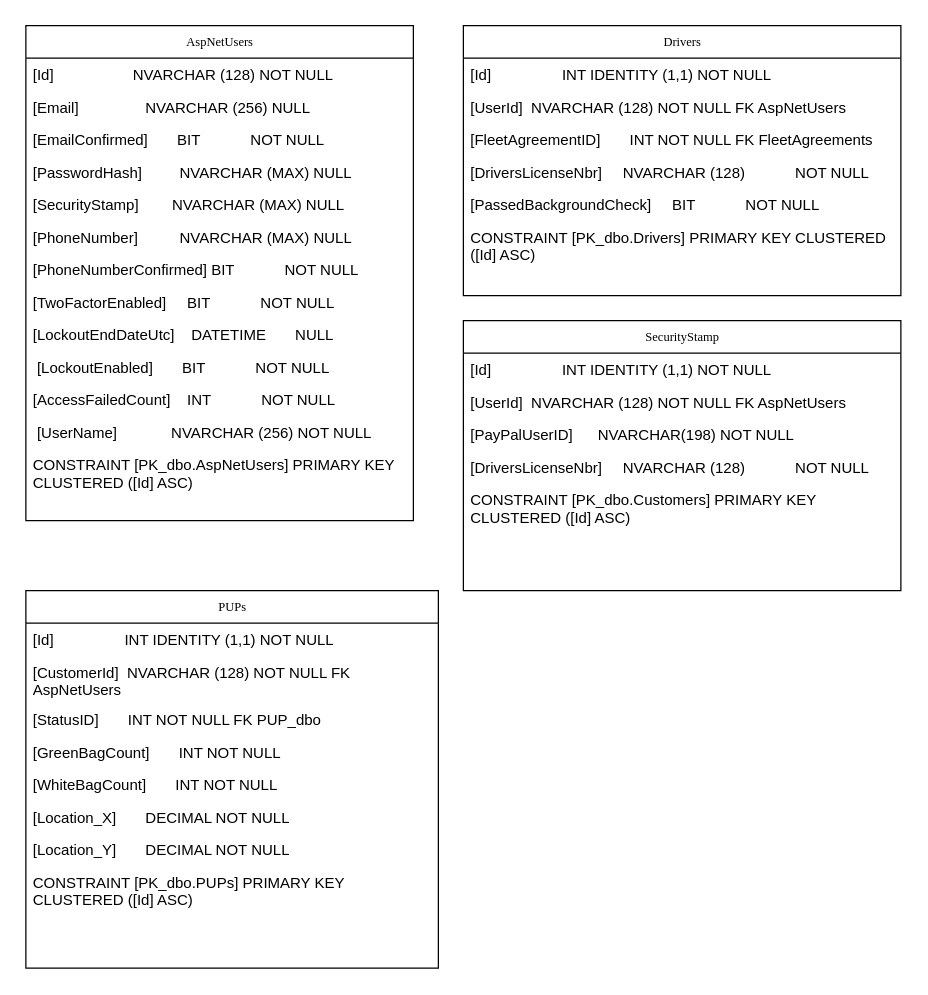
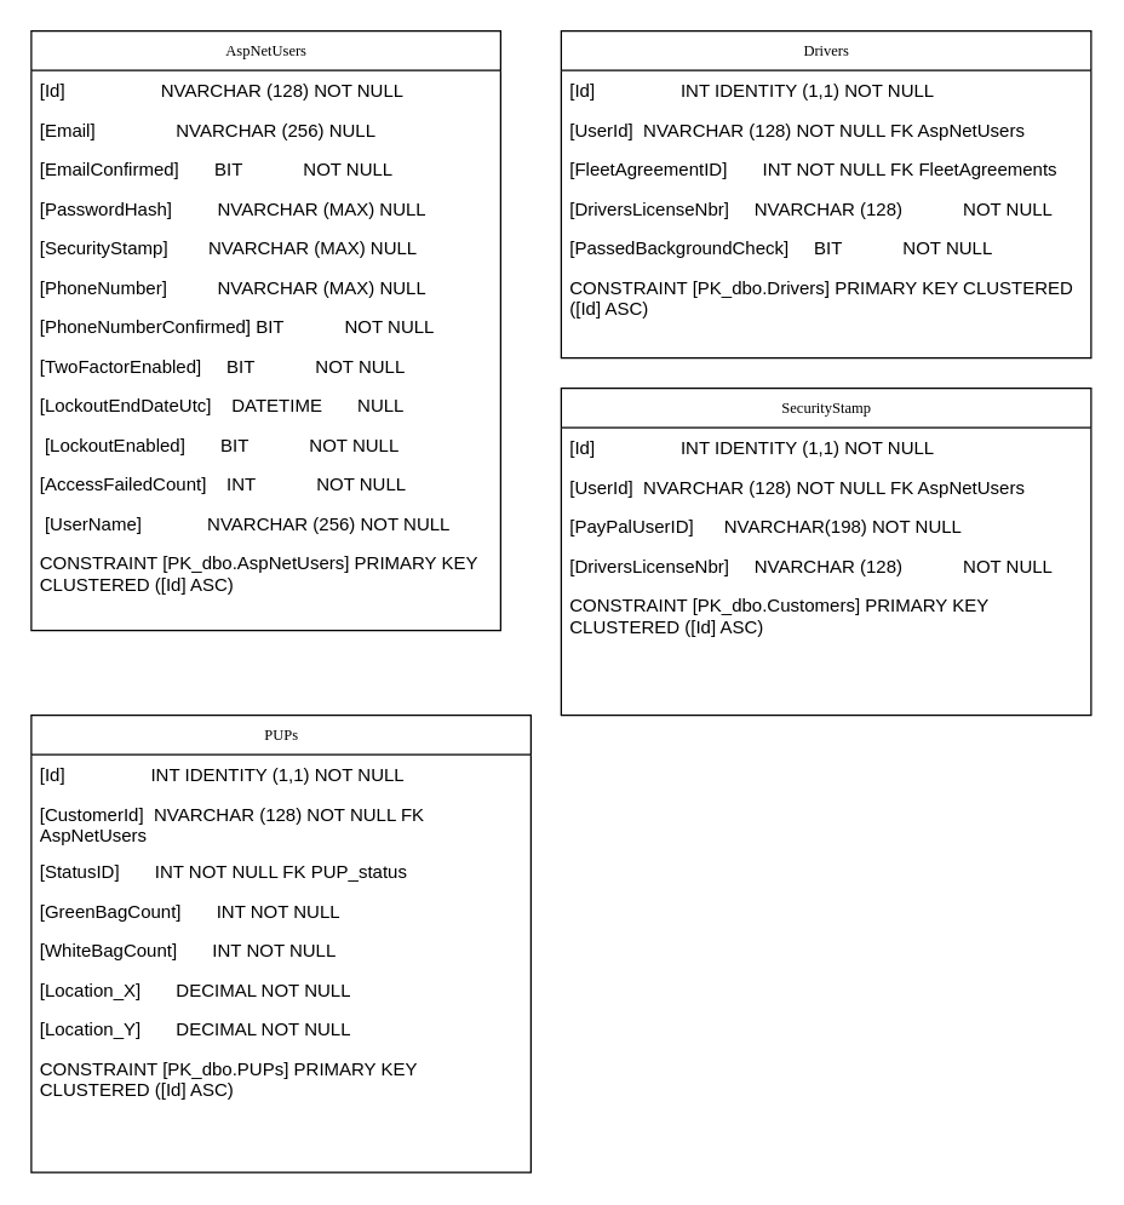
  <mxCell id="0" />
  <mxCell id="1" parent="0" />
  <mxCell id="2" value="AspNetUsers" style="swimlane;html=1;fontStyle=0;childLayout=stackLayout;horizontal=1;startSize=26;fillColor=none;horizontalStack=0;resizeParent=1;resizeLast=0;collapsible=1;marginBottom=0;swimlaneFillColor=#ffffff;rounded=0;shadow=0;comic=0;labelBackgroundColor=none;strokeColor=#000000;strokeWidth=1;fontFamily=Verdana;fontSize=10;fontColor=#000000;align=center;" parent="1" vertex="1"><mxGeometry x="20" y="20" width="310" height="396" as="geometry" /></mxCell>
  <mxCell id="3" value="[Id]&amp;nbsp; &amp;nbsp; &amp;nbsp; &amp;nbsp; &amp;nbsp; &amp;nbsp; &amp;nbsp; &amp;nbsp; &amp;nbsp; &amp;nbsp;NVARCHAR (128) NOT NULL" style="text;html=1;strokeColor=none;fillColor=none;align=left;verticalAlign=top;spacingLeft=4;spacingRight=4;whiteSpace=wrap;overflow=hidden;rotatable=0;points=[[0,0.5],[1,0.5]];portConstraint=eastwest;" parent="2" vertex="1"><mxGeometry y="26" width="310" height="26" as="geometry" /></mxCell>
  <mxCell id="4" value="[Email]&amp;nbsp; &amp;nbsp; &amp;nbsp; &amp;nbsp; &amp;nbsp; &amp;nbsp; &amp;nbsp; &amp;nbsp; NVARCHAR (256) NULL" style="text;html=1;strokeColor=none;fillColor=none;align=left;verticalAlign=top;spacingLeft=4;spacingRight=4;whiteSpace=wrap;overflow=hidden;rotatable=0;points=[[0,0.5],[1,0.5]];portConstraint=eastwest;" parent="2" vertex="1"><mxGeometry y="52" width="310" height="26" as="geometry" /></mxCell>
  <mxCell id="5" value="[EmailConfirmed]&amp;nbsp; &amp;nbsp; &amp;nbsp; &amp;nbsp;BIT&amp;nbsp; &amp;nbsp; &amp;nbsp; &amp;nbsp; &amp;nbsp; &amp;nbsp; NOT NULL" style="text;html=1;strokeColor=none;fillColor=none;align=left;verticalAlign=top;spacingLeft=4;spacingRight=4;whiteSpace=wrap;overflow=hidden;rotatable=0;points=[[0,0.5],[1,0.5]];portConstraint=eastwest;" parent="2" vertex="1"><mxGeometry y="78" width="310" height="26" as="geometry" /></mxCell>
  <mxCell id="6" value="[PasswordHash]&amp;nbsp; &amp;nbsp; &amp;nbsp; &amp;nbsp; &amp;nbsp;NVARCHAR (MAX) NULL" style="text;html=1;strokeColor=none;fillColor=none;align=left;verticalAlign=top;spacingLeft=4;spacingRight=4;whiteSpace=wrap;overflow=hidden;rotatable=0;points=[[0,0.5],[1,0.5]];portConstraint=eastwest;" parent="2" vertex="1"><mxGeometry y="104" width="310" height="26" as="geometry" /></mxCell>
  <mxCell id="7" value="[SecurityStamp]&amp;nbsp; &amp;nbsp; &amp;nbsp; &amp;nbsp; NVARCHAR (MAX) NULL" style="text;html=1;strokeColor=none;fillColor=none;align=left;verticalAlign=top;spacingLeft=4;spacingRight=4;whiteSpace=wrap;overflow=hidden;rotatable=0;points=[[0,0.5],[1,0.5]];portConstraint=eastwest;" parent="2" vertex="1"><mxGeometry y="130" width="310" height="26" as="geometry" /></mxCell>
  <mxCell id="8" value="[PhoneNumber]&amp;nbsp; &amp;nbsp; &amp;nbsp; &amp;nbsp; &amp;nbsp; NVARCHAR (MAX) NULL" style="text;html=1;strokeColor=none;fillColor=none;align=left;verticalAlign=top;spacingLeft=4;spacingRight=4;whiteSpace=wrap;overflow=hidden;rotatable=0;points=[[0,0.5],[1,0.5]];portConstraint=eastwest;" parent="2" vertex="1"><mxGeometry y="156" width="310" height="26" as="geometry" /></mxCell>
  <mxCell id="9" value="[PhoneNumberConfirmed] BIT&amp;nbsp; &amp;nbsp; &amp;nbsp; &amp;nbsp; &amp;nbsp; &amp;nbsp; NOT NULL" style="text;html=1;strokeColor=none;fillColor=none;align=left;verticalAlign=top;spacingLeft=4;spacingRight=4;whiteSpace=wrap;overflow=hidden;rotatable=0;points=[[0,0.5],[1,0.5]];portConstraint=eastwest;" parent="2" vertex="1"><mxGeometry y="182" width="310" height="26" as="geometry" /></mxCell>
  <mxCell id="10" value="[TwoFactorEnabled]&amp;nbsp; &amp;nbsp; &amp;nbsp;BIT&amp;nbsp; &amp;nbsp; &amp;nbsp; &amp;nbsp; &amp;nbsp; &amp;nbsp; NOT NULL" style="text;html=1;strokeColor=none;fillColor=none;align=left;verticalAlign=top;spacingLeft=4;spacingRight=4;whiteSpace=wrap;overflow=hidden;rotatable=0;points=[[0,0.5],[1,0.5]];portConstraint=eastwest;" parent="2" vertex="1"><mxGeometry y="208" width="310" height="26" as="geometry" /></mxCell>
  <mxCell id="11" value="[LockoutEndDateUtc]&amp;nbsp; &amp;nbsp; DATETIME&amp;nbsp; &amp;nbsp; &amp;nbsp; &amp;nbsp;NULL" style="text;html=1;strokeColor=none;fillColor=none;align=left;verticalAlign=top;spacingLeft=4;spacingRight=4;whiteSpace=wrap;overflow=hidden;rotatable=0;points=[[0,0.5],[1,0.5]];portConstraint=eastwest;" parent="2" vertex="1"><mxGeometry y="234" width="310" height="26" as="geometry" /></mxCell>
  <mxCell id="12" value="&amp;nbsp;[LockoutEnabled]&amp;nbsp; &amp;nbsp; &amp;nbsp; &amp;nbsp;BIT&amp;nbsp; &amp;nbsp; &amp;nbsp; &amp;nbsp; &amp;nbsp; &amp;nbsp; NOT NULL" style="text;html=1;strokeColor=none;fillColor=none;align=left;verticalAlign=top;spacingLeft=4;spacingRight=4;whiteSpace=wrap;overflow=hidden;rotatable=0;points=[[0,0.5],[1,0.5]];portConstraint=eastwest;" parent="2" vertex="1"><mxGeometry y="260" width="310" height="26" as="geometry" /></mxCell>
  <mxCell id="13" value="[AccessFailedCount]&amp;nbsp; &amp;nbsp; INT&amp;nbsp; &amp;nbsp; &amp;nbsp; &amp;nbsp; &amp;nbsp; &amp;nbsp; NOT NULL" style="text;html=1;strokeColor=none;fillColor=none;align=left;verticalAlign=top;spacingLeft=4;spacingRight=4;whiteSpace=wrap;overflow=hidden;rotatable=0;points=[[0,0.5],[1,0.5]];portConstraint=eastwest;" parent="2" vertex="1"><mxGeometry y="286" width="310" height="26" as="geometry" /></mxCell>
  <mxCell id="14" value="&amp;nbsp;[UserName]&amp;nbsp; &amp;nbsp; &amp;nbsp; &amp;nbsp; &amp;nbsp; &amp;nbsp; &amp;nbsp;NVARCHAR (256) NOT NULL" style="text;html=1;strokeColor=none;fillColor=none;align=left;verticalAlign=top;spacingLeft=4;spacingRight=4;whiteSpace=wrap;overflow=hidden;rotatable=0;points=[[0,0.5],[1,0.5]];portConstraint=eastwest;" parent="2" vertex="1"><mxGeometry y="312" width="310" height="26" as="geometry" /></mxCell>
  <mxCell id="15" value="CONSTRAINT [PK_dbo.AspNetUsers] PRIMARY KEY CLUSTERED ([Id] ASC)" style="text;html=1;strokeColor=none;fillColor=none;align=left;verticalAlign=top;spacingLeft=4;spacingRight=4;whiteSpace=wrap;overflow=hidden;rotatable=0;points=[[0,0.5],[1,0.5]];portConstraint=eastwest;" parent="2" vertex="1"><mxGeometry y="338" width="310" height="42" as="geometry" /></mxCell>
  <mxCell id="16" value="Drivers" style="swimlane;html=1;fontStyle=0;childLayout=stackLayout;horizontal=1;startSize=26;fillColor=none;horizontalStack=0;resizeParent=1;resizeLast=0;collapsible=1;marginBottom=0;swimlaneFillColor=#ffffff;rounded=0;shadow=0;comic=0;labelBackgroundColor=none;strokeColor=#000000;strokeWidth=1;fontFamily=Verdana;fontSize=10;fontColor=#000000;align=center;" vertex="1" parent="1"><mxGeometry x="370" y="20" width="350" height="216" as="geometry" /></mxCell>
  <mxCell id="17" value="[Id]&amp;nbsp; &amp;nbsp; &amp;nbsp; &amp;nbsp; &amp;nbsp; &amp;nbsp; &amp;nbsp; &amp;nbsp; &amp;nbsp;INT IDENTITY (1,1) NOT NULL" style="text;html=1;strokeColor=none;fillColor=none;align=left;verticalAlign=top;spacingLeft=4;spacingRight=4;whiteSpace=wrap;overflow=hidden;rotatable=0;points=[[0,0.5],[1,0.5]];portConstraint=eastwest;" vertex="1" parent="16"><mxGeometry y="26" width="350" height="26" as="geometry" /></mxCell>
  <mxCell id="18" value="[UserId]&amp;nbsp; NVARCHAR (128) NOT NULL FK AspNetUsers" style="text;html=1;strokeColor=none;fillColor=none;align=left;verticalAlign=top;spacingLeft=4;spacingRight=4;whiteSpace=wrap;overflow=hidden;rotatable=0;points=[[0,0.5],[1,0.5]];portConstraint=eastwest;" vertex="1" parent="16"><mxGeometry y="52" width="350" height="26" as="geometry" /></mxCell>
  <mxCell id="19" value="[FleetAgreementID]&amp;nbsp; &amp;nbsp; &amp;nbsp; &amp;nbsp;INT NOT NULL FK FleetAgreements" style="text;html=1;strokeColor=none;fillColor=none;align=left;verticalAlign=top;spacingLeft=4;spacingRight=4;whiteSpace=wrap;overflow=hidden;rotatable=0;points=[[0,0.5],[1,0.5]];portConstraint=eastwest;" vertex="1" parent="16"><mxGeometry y="78" width="350" height="26" as="geometry" /></mxCell>
  <mxCell id="20" value="[DriversLicenseNbr]&amp;nbsp; &amp;nbsp; &amp;nbsp;NVARCHAR (128)&amp;nbsp; &amp;nbsp; &amp;nbsp; &amp;nbsp; &amp;nbsp; &amp;nbsp; NOT NULL" style="text;html=1;strokeColor=none;fillColor=none;align=left;verticalAlign=top;spacingLeft=4;spacingRight=4;whiteSpace=wrap;overflow=hidden;rotatable=0;points=[[0,0.5],[1,0.5]];portConstraint=eastwest;" vertex="1" parent="16"><mxGeometry y="104" width="350" height="26" as="geometry" /></mxCell>
  <mxCell id="21" value="[PassedBackgroundCheck]&amp;nbsp; &amp;nbsp; &amp;nbsp;BIT&amp;nbsp; &amp;nbsp; &amp;nbsp; &amp;nbsp; &amp;nbsp; &amp;nbsp; NOT NULL" style="text;html=1;strokeColor=none;fillColor=none;align=left;verticalAlign=top;spacingLeft=4;spacingRight=4;whiteSpace=wrap;overflow=hidden;rotatable=0;points=[[0,0.5],[1,0.5]];portConstraint=eastwest;" vertex="1" parent="16"><mxGeometry y="130" width="350" height="26" as="geometry" /></mxCell>
  <mxCell id="22" value="CONSTRAINT [PK_dbo.Drivers] PRIMARY KEY CLUSTERED ([Id] ASC)" style="text;html=1;strokeColor=none;fillColor=none;align=left;verticalAlign=top;spacingLeft=4;spacingRight=4;whiteSpace=wrap;overflow=hidden;rotatable=0;points=[[0,0.5],[1,0.5]];portConstraint=eastwest;" vertex="1" parent="16"><mxGeometry y="156" width="350" height="42" as="geometry" /></mxCell>
  <mxCell id="23" value="SecurityStamp" style="swimlane;html=1;fontStyle=0;childLayout=stackLayout;horizontal=1;startSize=26;fillColor=none;horizontalStack=0;resizeParent=1;resizeLast=0;collapsible=1;marginBottom=0;swimlaneFillColor=#ffffff;rounded=0;shadow=0;comic=0;labelBackgroundColor=none;strokeColor=#000000;strokeWidth=1;fontFamily=Verdana;fontSize=10;fontColor=#000000;align=center;" vertex="1" parent="1"><mxGeometry x="370" y="256" width="350" height="216" as="geometry" /></mxCell>
  <mxCell id="24" value="[Id]&amp;nbsp; &amp;nbsp; &amp;nbsp; &amp;nbsp; &amp;nbsp; &amp;nbsp; &amp;nbsp; &amp;nbsp; &amp;nbsp;INT IDENTITY (1,1) NOT NULL" style="text;html=1;strokeColor=none;fillColor=none;align=left;verticalAlign=top;spacingLeft=4;spacingRight=4;whiteSpace=wrap;overflow=hidden;rotatable=0;points=[[0,0.5],[1,0.5]];portConstraint=eastwest;" vertex="1" parent="23"><mxGeometry y="26" width="350" height="26" as="geometry" /></mxCell>
  <mxCell id="25" value="[UserId]&amp;nbsp; NVARCHAR (128) NOT NULL FK AspNetUsers" style="text;html=1;strokeColor=none;fillColor=none;align=left;verticalAlign=top;spacingLeft=4;spacingRight=4;whiteSpace=wrap;overflow=hidden;rotatable=0;points=[[0,0.5],[1,0.5]];portConstraint=eastwest;" vertex="1" parent="23"><mxGeometry y="52" width="350" height="26" as="geometry" /></mxCell>
  <mxCell id="26" value="[PayPalUserID]&amp;nbsp; &amp;nbsp; &amp;nbsp; NVARCHAR(198) NOT NULL&amp;nbsp;" style="text;html=1;strokeColor=none;fillColor=none;align=left;verticalAlign=top;spacingLeft=4;spacingRight=4;whiteSpace=wrap;overflow=hidden;rotatable=0;points=[[0,0.5],[1,0.5]];portConstraint=eastwest;" vertex="1" parent="23"><mxGeometry y="78" width="350" height="26" as="geometry" /></mxCell>
  <mxCell id="27" value="[DriversLicenseNbr]&amp;nbsp; &amp;nbsp; &amp;nbsp;NVARCHAR (128)&amp;nbsp; &amp;nbsp; &amp;nbsp; &amp;nbsp; &amp;nbsp; &amp;nbsp; NOT NULL" style="text;html=1;strokeColor=none;fillColor=none;align=left;verticalAlign=top;spacingLeft=4;spacingRight=4;whiteSpace=wrap;overflow=hidden;rotatable=0;points=[[0,0.5],[1,0.5]];portConstraint=eastwest;" vertex="1" parent="23"><mxGeometry y="104" width="350" height="26" as="geometry" /></mxCell>
  <mxCell id="28" value="CONSTRAINT [PK_dbo.Customers] PRIMARY KEY CLUSTERED ([Id] ASC)" style="text;html=1;strokeColor=none;fillColor=none;align=left;verticalAlign=top;spacingLeft=4;spacingRight=4;whiteSpace=wrap;overflow=hidden;rotatable=0;points=[[0,0.5],[1,0.5]];portConstraint=eastwest;" vertex="1" parent="23"><mxGeometry y="130" width="350" height="42" as="geometry" /></mxCell>
  <mxCell id="29" value="PUPs" style="swimlane;html=1;fontStyle=0;childLayout=stackLayout;horizontal=1;startSize=26;fillColor=none;horizontalStack=0;resizeParent=1;resizeLast=0;collapsible=1;marginBottom=0;swimlaneFillColor=#ffffff;rounded=0;shadow=0;comic=0;labelBackgroundColor=none;strokeColor=#000000;strokeWidth=1;fontFamily=Verdana;fontSize=10;fontColor=#000000;align=center;" vertex="1" parent="1"><mxGeometry x="20" y="472" width="330" height="302" as="geometry" /></mxCell>
  <mxCell id="30" value="[Id]&amp;nbsp; &amp;nbsp; &amp;nbsp; &amp;nbsp; &amp;nbsp; &amp;nbsp; &amp;nbsp; &amp;nbsp; &amp;nbsp;INT IDENTITY (1,1) NOT NULL" style="text;html=1;strokeColor=none;fillColor=none;align=left;verticalAlign=top;spacingLeft=4;spacingRight=4;whiteSpace=wrap;overflow=hidden;rotatable=0;points=[[0,0.5],[1,0.5]];portConstraint=eastwest;" vertex="1" parent="29"><mxGeometry y="26" width="330" height="26" as="geometry" /></mxCell>
  <mxCell id="31" value="[CustomerId]&amp;nbsp; NVARCHAR (128) NOT NULL FK AspNetUsers" style="text;html=1;strokeColor=none;fillColor=none;align=left;verticalAlign=top;spacingLeft=4;spacingRight=4;whiteSpace=wrap;overflow=hidden;rotatable=0;points=[[0,0.5],[1,0.5]];portConstraint=eastwest;" vertex="1" parent="29"><mxGeometry y="52" width="330" height="38" as="geometry" /></mxCell>
- <mxCell id="32" value="[StatusID]&amp;nbsp; &amp;nbsp; &amp;nbsp; &amp;nbsp;INT NOT NULL FK PUP_dbo" style="text;html=1;strokeColor=none;fillColor=none;align=left;verticalAlign=top;spacingLeft=4;spacingRight=4;whiteSpace=wrap;overflow=hidden;rotatable=0;points=[[0,0.5],[1,0.5]];portConstraint=eastwest;" vertex="1" parent="29"><mxGeometry y="90" width="330" height="26" as="geometry" /></mxCell>
+ <mxCell id="32" value="[StatusID]&amp;nbsp; &amp;nbsp; &amp;nbsp; &amp;nbsp;INT NOT NULL FK PUP_status" style="text;html=1;strokeColor=none;fillColor=none;align=left;verticalAlign=top;spacingLeft=4;spacingRight=4;whiteSpace=wrap;overflow=hidden;rotatable=0;points=[[0,0.5],[1,0.5]];portConstraint=eastwest;" vertex="1" parent="29"><mxGeometry y="90" width="330" height="26" as="geometry" /></mxCell>
  <mxCell id="33" value="[GreenBagCount]&amp;nbsp; &amp;nbsp; &amp;nbsp; &amp;nbsp;INT NOT NULL&amp;nbsp;" style="text;html=1;strokeColor=none;fillColor=none;align=left;verticalAlign=top;spacingLeft=4;spacingRight=4;whiteSpace=wrap;overflow=hidden;rotatable=0;points=[[0,0.5],[1,0.5]];portConstraint=eastwest;" vertex="1" parent="29"><mxGeometry y="116" width="330" height="26" as="geometry" /></mxCell>
  <mxCell id="34" value="[WhiteBagCount]&amp;nbsp; &amp;nbsp; &amp;nbsp; &amp;nbsp;INT NOT NULL&amp;nbsp;" style="text;html=1;strokeColor=none;fillColor=none;align=left;verticalAlign=top;spacingLeft=4;spacingRight=4;whiteSpace=wrap;overflow=hidden;rotatable=0;points=[[0,0.5],[1,0.5]];portConstraint=eastwest;" vertex="1" parent="29"><mxGeometry y="142" width="330" height="26" as="geometry" /></mxCell>
  <mxCell id="35" value="[Location_X]&amp;nbsp; &amp;nbsp; &amp;nbsp; &amp;nbsp;DECIMAL NOT NULL" style="text;html=1;strokeColor=none;fillColor=none;align=left;verticalAlign=top;spacingLeft=4;spacingRight=4;whiteSpace=wrap;overflow=hidden;rotatable=0;points=[[0,0.5],[1,0.5]];portConstraint=eastwest;" vertex="1" parent="29"><mxGeometry y="168" width="330" height="26" as="geometry" /></mxCell>
  <mxCell id="36" value="[Location_Y]&amp;nbsp; &amp;nbsp; &amp;nbsp; &amp;nbsp;DECIMAL NOT NULL" style="text;html=1;strokeColor=none;fillColor=none;align=left;verticalAlign=top;spacingLeft=4;spacingRight=4;whiteSpace=wrap;overflow=hidden;rotatable=0;points=[[0,0.5],[1,0.5]];portConstraint=eastwest;" vertex="1" parent="29"><mxGeometry y="194" width="330" height="26" as="geometry" /></mxCell>
  <mxCell id="37" value="CONSTRAINT [PK_dbo.PUPs] PRIMARY KEY CLUSTERED ([Id] ASC)" style="text;html=1;strokeColor=none;fillColor=none;align=left;verticalAlign=top;spacingLeft=4;spacingRight=4;whiteSpace=wrap;overflow=hidden;rotatable=0;points=[[0,0.5],[1,0.5]];portConstraint=eastwest;" vertex="1" parent="29"><mxGeometry y="220" width="330" height="42" as="geometry" /></mxCell>
